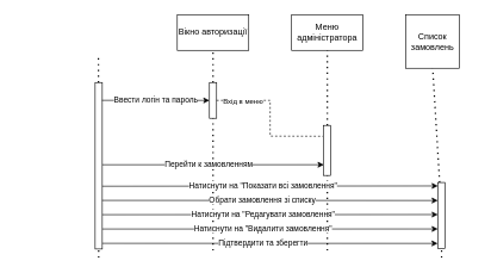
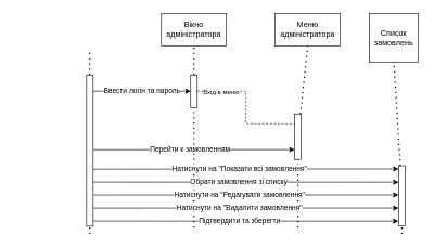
  <mxCell id="0" />
  <mxCell id="1" parent="0" />
  <mxCell id="2" value="" style="endArrow=none;dashed=1;html=1;dashPattern=1 3;strokeWidth=2;rounded=0;" parent="1" source="5" edge="1"><mxGeometry width="50" height="50" relative="1" as="geometry"><mxPoint x="136.84" y="430" as="sourcePoint" /><mxPoint x="136.64" y="80" as="targetPoint" /></mxGeometry></mxCell>
  <mxCell id="3" value="" style="endArrow=none;dashed=1;html=1;dashPattern=1 3;strokeWidth=2;rounded=0;entryX=0.5;entryY=1;entryDx=0;entryDy=0;" parent="1" source="7" target="12" edge="1"><mxGeometry width="50" height="50" relative="1" as="geometry"><mxPoint x="457.26" y="430" as="sourcePoint" /><mxPoint x="457.06" y="80" as="targetPoint" /></mxGeometry></mxCell>
  <mxCell id="4" value="" style="endArrow=none;dashed=1;html=1;dashPattern=1 3;strokeWidth=2;rounded=0;" parent="1" target="5" edge="1"><mxGeometry width="50" height="50" relative="1" as="geometry"><mxPoint x="137" y="360" as="sourcePoint" /><mxPoint x="136.64" y="80" as="targetPoint" /></mxGeometry></mxCell>
  <mxCell id="5" value="" style="rounded=0;whiteSpace=wrap;html=1;rotation=90;" parent="1" vertex="1"><mxGeometry x="20.6" y="226.46" width="232.93" height="10" as="geometry" /></mxCell>
  <mxCell id="6" value="" style="endArrow=none;dashed=1;html=1;dashPattern=1 3;strokeWidth=2;rounded=0;" parent="1" target="7" edge="1"><mxGeometry width="50" height="50" relative="1" as="geometry"><mxPoint x="457.06" y="350" as="sourcePoint" /><mxPoint x="457.06" y="80" as="targetPoint" /></mxGeometry></mxCell>
  <mxCell id="7" value="" style="rounded=0;whiteSpace=wrap;html=1;rotation=90;" parent="1" vertex="1"><mxGeometry x="422.06" y="205" width="70" height="10" as="geometry" /></mxCell>
  <mxCell id="8" value="" style="endArrow=none;dashed=1;html=1;dashPattern=1 3;strokeWidth=2;rounded=0;entryX=0.5;entryY=1;entryDx=0;entryDy=0;" parent="1" source="10" target="11" edge="1"><mxGeometry width="50" height="50" relative="1" as="geometry"><mxPoint x="297.26" y="430" as="sourcePoint" /><mxPoint x="297.06" y="80" as="targetPoint" /></mxGeometry></mxCell>
  <mxCell id="9" value="" style="endArrow=none;dashed=1;html=1;dashPattern=1 3;strokeWidth=2;rounded=0;" parent="1" target="10" edge="1"><mxGeometry width="50" height="50" relative="1" as="geometry"><mxPoint x="297.06" y="350" as="sourcePoint" /><mxPoint x="297.06" y="80" as="targetPoint" /></mxGeometry></mxCell>
  <mxCell id="10" value="" style="rounded=0;whiteSpace=wrap;html=1;rotation=90;" parent="1" vertex="1"><mxGeometry x="272.06" y="135" width="50" height="10" as="geometry" /></mxCell>
- <mxCell id="11" value="Вікно авторизації" style="rounded=0;whiteSpace=wrap;html=1;" parent="1" vertex="1"><mxGeometry x="247.06" y="20" width="100" height="50" as="geometry" /></mxCell>
- <mxCell id="12" value="Меню адміністратора" style="rounded=0;whiteSpace=wrap;html=1;" parent="1" vertex="1"><mxGeometry x="407.06" y="20" width="100" height="50" as="geometry" /></mxCell>
+ <mxCell id="11" value="Вікно адміністратора" style="rounded=0;whiteSpace=wrap;html=1;" parent="1" vertex="1"><mxGeometry x="247.06" y="20" width="100" height="50" as="geometry" /></mxCell>
+ <mxCell id="12" value="Меню адміністратора" style="rounded=0;whiteSpace=wrap;html=1;" parent="1" vertex="1"><mxGeometry x="422.06" y="20" width="100" height="50" as="geometry" /></mxCell>
  <mxCell id="13" value="" style="endArrow=none;dashed=1;html=1;dashPattern=1 3;strokeWidth=2;rounded=0;entryX=0.5;entryY=1;entryDx=0;entryDy=0;" parent="1" source="15" target="16" edge="1"><mxGeometry width="50" height="50" relative="1" as="geometry"><mxPoint x="617.26" y="430" as="sourcePoint" /><mxPoint x="617.06" y="80" as="targetPoint" /></mxGeometry></mxCell>
  <mxCell id="14" value="" style="endArrow=none;dashed=1;html=1;dashPattern=1 3;strokeWidth=2;rounded=0;" parent="1" target="15" edge="1"><mxGeometry width="50" height="50" relative="1" as="geometry"><mxPoint x="617" y="360" as="sourcePoint" /><mxPoint x="617.06" y="80" as="targetPoint" /></mxGeometry></mxCell>
  <mxCell id="15" value="" style="rounded=0;whiteSpace=wrap;html=1;rotation=90;" parent="1" vertex="1"><mxGeometry x="570.88" y="296.05" width="92.36" height="10" as="geometry" /></mxCell>
  <mxCell id="16" value="Список замовлень" style="rounded=0;whiteSpace=wrap;html=1;" parent="1" vertex="1"><mxGeometry x="567.06" y="20" width="75" height="75" as="geometry" /></mxCell>
  <mxCell id="17" value="" style="endArrow=classic;html=1;rounded=0;entryX=0.5;entryY=1;entryDx=0;entryDy=0;exitX=0.107;exitY=0.042;exitDx=0;exitDy=0;exitPerimeter=0;" parent="1" source="5" target="10" edge="1"><mxGeometry width="50" height="50" relative="1" as="geometry"><mxPoint x="147" y="140" as="sourcePoint" /><mxPoint x="287.06" y="140" as="targetPoint" /></mxGeometry></mxCell>
  <mxCell id="18" value="&lt;font style=&quot;font-size: 11px;&quot;&gt;Ввести логін та пароль&lt;/font&gt;" style="edgeLabel;html=1;align=center;verticalAlign=middle;resizable=0;points=[];" parent="17" vertex="1" connectable="0"><mxGeometry x="0.095" relative="1" as="geometry"><mxPoint x="-7" as="offset" /></mxGeometry></mxCell>
  <mxCell id="19" value="" style="endArrow=classic;html=1;rounded=0;entryX=0.567;entryY=1;entryDx=0;entryDy=0;entryPerimeter=0;exitX=0.494;exitY=-0.026;exitDx=0;exitDy=0;exitPerimeter=0;" parent="1" source="5" edge="1"><mxGeometry width="50" height="50" relative="1" as="geometry"><mxPoint x="147" y="230" as="sourcePoint" /><mxPoint x="452.06" y="230" as="targetPoint" /></mxGeometry></mxCell>
  <mxCell id="20" value="Перейти к замовленням" style="edgeLabel;html=1;align=center;verticalAlign=middle;resizable=0;points=[];" parent="19" vertex="1" connectable="0"><mxGeometry x="-0.045" y="1" relative="1" as="geometry"><mxPoint as="offset" /></mxGeometry></mxCell>
  <mxCell id="21" value="" style="endArrow=classic;html=1;rounded=0;exitX=0.708;exitY=0.008;exitDx=0;exitDy=0;exitPerimeter=0;entryX=0.273;entryY=1.036;entryDx=0;entryDy=0;entryPerimeter=0;" parent="1" source="5" target="15" edge="1"><mxGeometry width="50" height="50" relative="1" as="geometry"><mxPoint x="147" y="280" as="sourcePoint" /><mxPoint x="607" y="280" as="targetPoint" /></mxGeometry></mxCell>
  <mxCell id="22" value="Обрати замовлення зі списку" style="edgeLabel;html=1;align=center;verticalAlign=middle;resizable=0;points=[];" parent="21" vertex="1" connectable="0"><mxGeometry x="-0.045" y="1" relative="1" as="geometry"><mxPoint as="offset" /></mxGeometry></mxCell>
  <mxCell id="23" value="" style="endArrow=classic;html=1;rounded=0;exitX=0.794;exitY=-0.018;exitDx=0;exitDy=0;exitPerimeter=0;entryX=0.486;entryY=1.031;entryDx=0;entryDy=0;entryPerimeter=0;" parent="1" source="5" target="15" edge="1"><mxGeometry width="50" height="50" relative="1" as="geometry"><mxPoint x="147" y="300" as="sourcePoint" /><mxPoint x="607" y="300" as="targetPoint" /></mxGeometry></mxCell>
  <mxCell id="24" value="Натиснути на &quot;Редагувати замовлення&quot;" style="edgeLabel;html=1;align=center;verticalAlign=middle;resizable=0;points=[];" parent="23" vertex="1" connectable="0"><mxGeometry x="-0.045" y="1" relative="1" as="geometry"><mxPoint as="offset" /></mxGeometry></mxCell>
  <mxCell id="25" value="" style="endArrow=classic;html=1;rounded=0;exitX=0.623;exitY=-0.013;exitDx=0;exitDy=0;exitPerimeter=0;entryX=0.052;entryY=1.031;entryDx=0;entryDy=0;entryPerimeter=0;" parent="1" source="5" target="15" edge="1"><mxGeometry width="50" height="50" relative="1" as="geometry"><mxPoint x="147" y="260" as="sourcePoint" /><mxPoint x="607" y="260" as="targetPoint" /></mxGeometry></mxCell>
  <mxCell id="26" value="Натиснути на &quot;Показати всі замовлення&quot;" style="edgeLabel;html=1;align=center;verticalAlign=middle;resizable=0;points=[];" parent="25" vertex="1" connectable="0"><mxGeometry x="-0.045" y="1" relative="1" as="geometry"><mxPoint as="offset" /></mxGeometry></mxCell>
  <mxCell id="27" value="" style="endArrow=classic;html=1;rounded=0;exitX=0.88;exitY=-0.025;exitDx=0;exitDy=0;exitPerimeter=0;entryX=0.704;entryY=1.037;entryDx=0;entryDy=0;entryPerimeter=0;" parent="1" source="5" target="15" edge="1"><mxGeometry width="50" height="50" relative="1" as="geometry"><mxPoint x="147" y="320" as="sourcePoint" /><mxPoint x="607" y="320" as="targetPoint" /></mxGeometry></mxCell>
  <mxCell id="28" value="Натиснути на &quot;Видалити замовлення&quot;" style="edgeLabel;html=1;align=center;verticalAlign=middle;resizable=0;points=[];" parent="27" vertex="1" connectable="0"><mxGeometry x="-0.045" y="1" relative="1" as="geometry"><mxPoint as="offset" /></mxGeometry></mxCell>
  <mxCell id="29" value="" style="endArrow=classic;html=1;rounded=0;exitX=0.966;exitY=-0.019;exitDx=0;exitDy=0;exitPerimeter=0;entryX=0.923;entryY=1.056;entryDx=0;entryDy=0;entryPerimeter=0;" parent="1" source="5" target="15" edge="1"><mxGeometry width="50" height="50" relative="1" as="geometry"><mxPoint x="147" y="340" as="sourcePoint" /><mxPoint x="607" y="340" as="targetPoint" /></mxGeometry></mxCell>
  <mxCell id="30" value="Підтвердити та зберегти" style="edgeLabel;html=1;align=center;verticalAlign=middle;resizable=0;points=[];" parent="29" vertex="1" connectable="0"><mxGeometry x="-0.045" y="1" relative="1" as="geometry"><mxPoint as="offset" /></mxGeometry></mxCell>
  <mxCell id="31" value="" style="endArrow=none;dashed=1;html=1;rounded=0;exitX=0.5;exitY=0;exitDx=0;exitDy=0;entryX=0.217;entryY=1.106;entryDx=0;entryDy=0;entryPerimeter=0;" edge="1" parent="1" source="10" target="7"><mxGeometry width="50" height="50" relative="1" as="geometry"><mxPoint x="337" y="200" as="sourcePoint" /><mxPoint x="387" y="150" as="targetPoint" /><Array as="points"><mxPoint x="377" y="140" /><mxPoint x="377" y="190" /></Array></mxGeometry></mxCell>
  <mxCell id="32" value="&lt;font style=&quot;font-size: 10px;&quot;&gt;Вхід в меню&lt;/font&gt;" style="edgeLabel;html=1;align=center;verticalAlign=middle;resizable=0;points=[];" vertex="1" connectable="0" parent="31"><mxGeometry x="-0.685" relative="1" as="geometry"><mxPoint x="5" as="offset" /></mxGeometry></mxCell>
